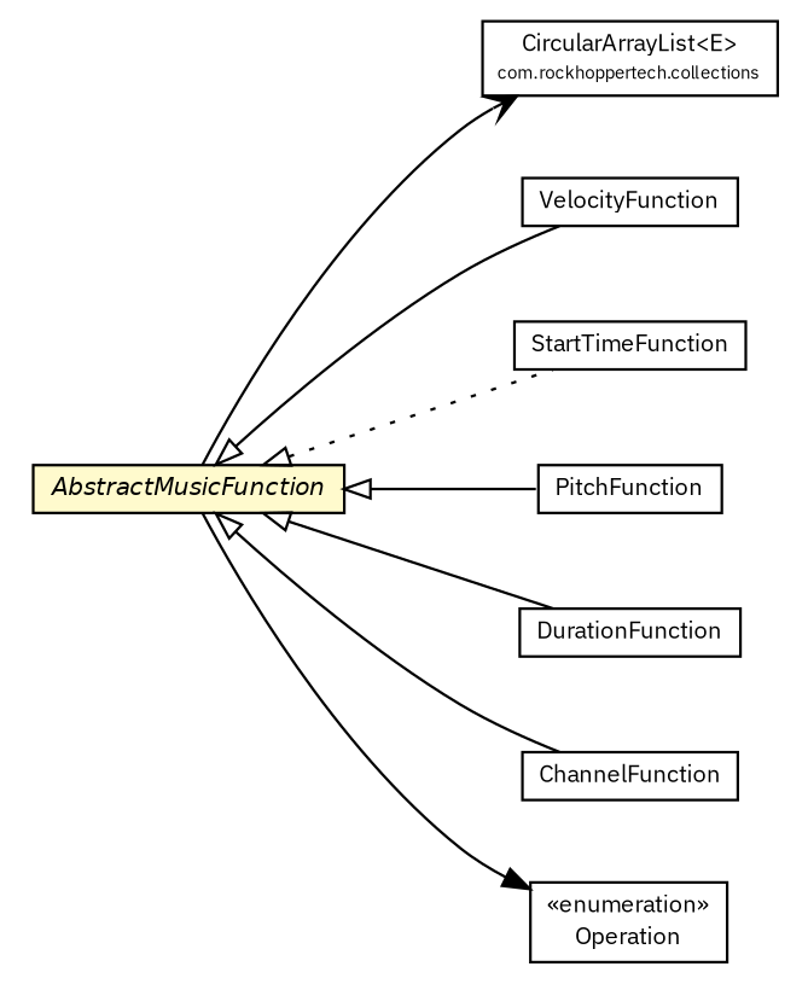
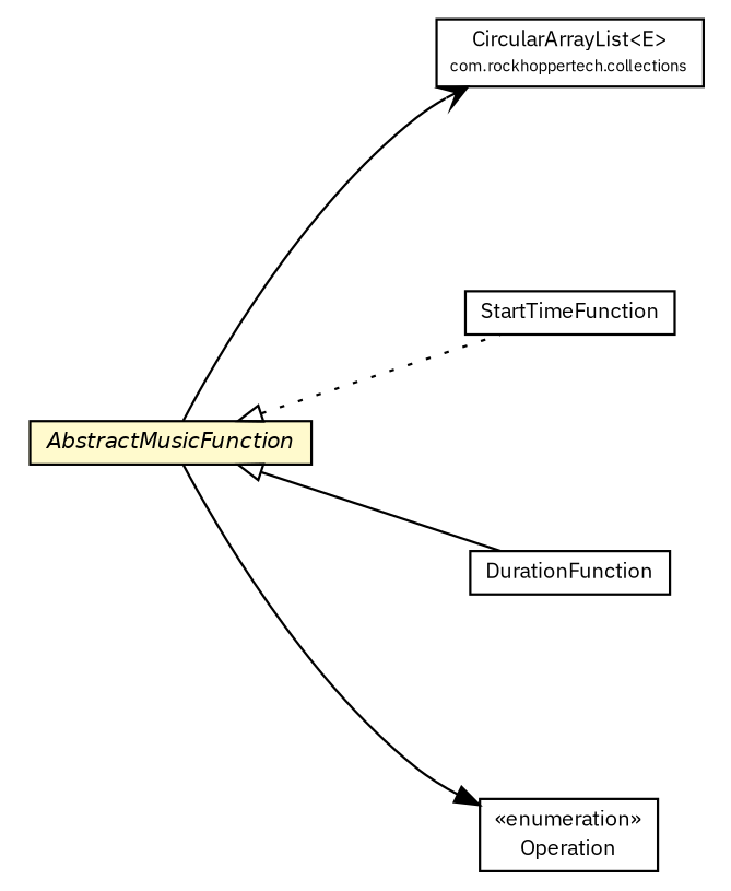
  digraph {
    fontname="IBM Plex Sans"
    nodesep=0.25
    rankdir=LR
    ranksep=0.5
    node [fontcolor=black fontname="IBM Plex Sans" fontsize=9.0 shape=plaintext]
    edge [fontname="IBM Plex Sans" fontsize=10 headport=p labelfontname=Helvetica labelfontsize=10 style=solid tailport=p arrowtail=empty dir=back]
    n1 [label=<<table title="com.rockhoppertech.collections.CircularArrayList" border="0" cellborder="1" cellspacing="0" cellpadding="2" port="p" href="../../../../../collections/CircularArrayList.html"> 		<tr><td><table border="0" cellspacing="0" cellpadding="1"> <tr><td align="center" balign="center"> CircularArrayList&lt;E&gt; </td></tr> <tr><td align="center" balign="center"><font point-size="7.0"> com.rockhoppertech.collections </font></td></tr> 		</table></td></tr> 		</table>>]
-   n2 [label=<<table title="com.rockhoppertech.music.midi.js.modifiers.google.VelocityFunction" border="0" cellborder="1" cellspacing="0" cellpadding="2" port="p" href="./VelocityFunction.html"> 		<tr><td><table border="0" cellspacing="0" cellpadding="1"> <tr><td align="center" balign="center"> VelocityFunction </td></tr> 		</table></td></tr> 		</table>>]
    n3 [label=<<table title="com.rockhoppertech.music.midi.js.modifiers.google.StartTimeFunction" border="0" cellborder="1" cellspacing="0" cellpadding="2" port="p" href="./StartTimeFunction.html"> 		<tr><td><table border="0" cellspacing="0" cellpadding="1"> <tr><td align="center" balign="center"> StartTimeFunction </td></tr> 		</table></td></tr> 		</table>>]
-   n4 [label=<<table title="com.rockhoppertech.music.midi.js.modifiers.google.PitchFunction" border="0" cellborder="1" cellspacing="0" cellpadding="2" port="p" href="./PitchFunction.html"> 		<tr><td><table border="0" cellspacing="0" cellpadding="1"> <tr><td align="center" balign="center"> PitchFunction </td></tr> 		</table></td></tr> 		</table>>]
    n5 [label=<<table title="com.rockhoppertech.music.midi.js.modifiers.google.DurationFunction" border="0" cellborder="1" cellspacing="0" cellpadding="2" port="p" href="./DurationFunction.html"> 		<tr><td><table border="0" cellspacing="0" cellpadding="1"> <tr><td align="center" balign="center"> DurationFunction </td></tr> 		</table></td></tr> 		</table>>]
-   n6 [label=<<table title="com.rockhoppertech.music.midi.js.modifiers.google.ChannelFunction" border="0" cellborder="1" cellspacing="0" cellpadding="2" port="p" href="./ChannelFunction.html"> 		<tr><td><table border="0" cellspacing="0" cellpadding="1"> <tr><td align="center" balign="center"> ChannelFunction </td></tr> 		</table></td></tr> 		</table>>]
    n7 [label=<<table title="com.rockhoppertech.music.midi.js.modifiers.google.AbstractMusicFunction" border="0" cellborder="1" cellspacing="0" cellpadding="2" port="p" bgcolor="lemonChiffon" href="./AbstractMusicFunction.html"> 		<tr><td><table border="0" cellspacing="0" cellpadding="1"> <tr><td align="center" balign="center"><font face="Helvetica-Oblique"> AbstractMusicFunction </font></td></tr> 		</table></td></tr> 		</table>>]
    n8 [label=<<table title="com.rockhoppertech.music.midi.js.modifiers.google.AbstractMusicFunction.Operation" border="0" cellborder="1" cellspacing="0" cellpadding="2" port="p" href="./AbstractMusicFunction.Operation.html"> 		<tr><td><table border="0" cellspacing="0" cellpadding="1"> <tr><td align="center" balign="center"> &#171;enumeration&#187; </td></tr> <tr><td align="center" balign="center"> Operation </td></tr> 		</table></td></tr> 		</table>>]
    n7 -> n1 [arrowhead=open color=black fontcolor=black fontsize=10.0 arrowtail="" dir=""]
-   n7 -> n2
    n7 -> n3 [style=dotted]
-   n7 -> n4
    n7 -> n5
-   n7 -> n6
    n7 -> n8 [arrowhead=normal color=black fontcolor=black fontsize=10.0 arrowtail="" dir=""]
  }
